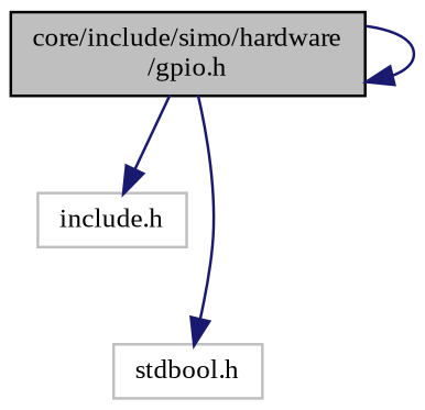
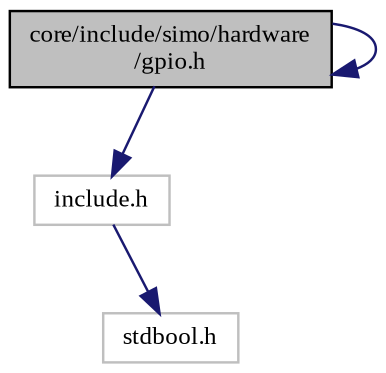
  digraph {
    fontname="Liberation Serif"
    node [color=grey75 fillcolor=white fontname="Liberation Serif" fontsize=10 shape=record style=filled]
    edge [color=midnightblue fontname="Liberation Serif" fontsize=10 labelfontname=Helvetica labelfontsize=10 style=solid]
    n1 [color=black fillcolor=grey75 fontcolor=black height=0.2 label="core/include/simo/hardware\l/gpio.h" width=0.4]
    n2 [height=0.2 label="include.h" width=0.4]
    n3 [height=0.2 label="stdbool.h" width=0.4]
    n1 -> n1
    n1 -> n2
-   n1 -> n3
+   n2 -> n3
  }
